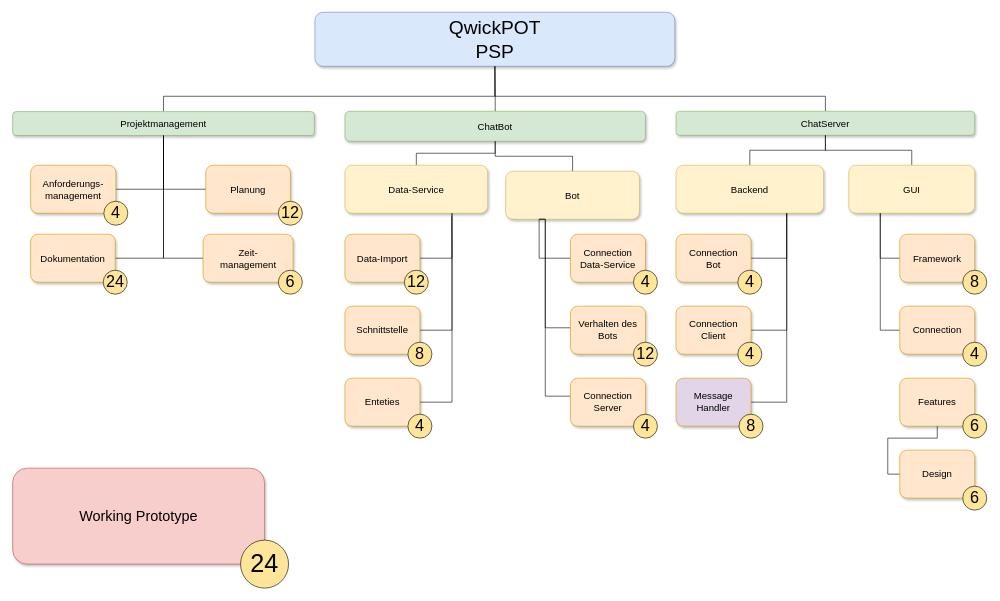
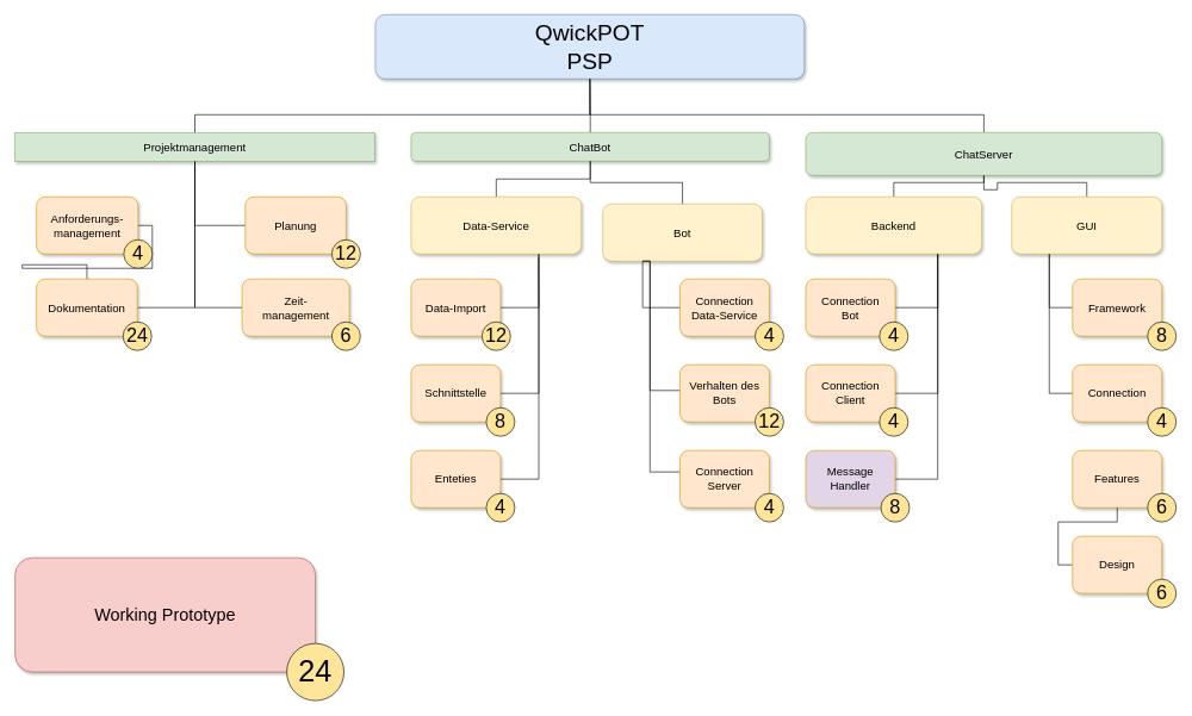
  <mxCell id="0" style=";html=1;" />
  <mxCell id="1" style=";html=1;" parent="0" />
  <mxCell id="2" value="&lt;font style=&quot;font-size: 32px&quot;&gt;QwickPOT&lt;br&gt;PSP&lt;/font&gt;&lt;br&gt;" style="whiteSpace=wrap;html=1;rounded=1;shadow=1;strokeWidth=1;fontSize=16;align=center;fillColor=#dae8fc;strokeColor=#6c8ebf;" parent="1" vertex="1"><mxGeometry x="524" y="20" width="600" height="90" as="geometry" /></mxCell>
  <mxCell id="3" style="edgeStyle=orthogonalEdgeStyle;rounded=0;orthogonalLoop=1;jettySize=auto;html=1;entryX=0.5;entryY=1;entryDx=0;entryDy=0;endArrow=none;endFill=0;" edge="1" parent="1" source="4" target="2"><mxGeometry relative="1" as="geometry"><Array as="points"><mxPoint x="1375" y="160" /><mxPoint x="824" y="160" /></Array></mxGeometry></mxCell>
- <mxCell id="4" value="ChatServer" style="whiteSpace=wrap;html=1;rounded=1;shadow=1;strokeWidth=1;fontSize=16;align=center;fillColor=#d5e8d4;strokeColor=#82b366;" parent="1" vertex="1"><mxGeometry x="1126" y="185" width="498" height="40" as="geometry" /></mxCell>
+ <mxCell id="4" value="ChatServer" style="whiteSpace=wrap;html=1;rounded=1;shadow=1;strokeWidth=1;fontSize=16;align=center;fillColor=#d5e8d4;strokeColor=#82b366;" parent="1" vertex="1"><mxGeometry x="1126" y="185" width="498" height="60" as="geometry" /></mxCell>
  <mxCell id="5" style="edgeStyle=orthogonalEdgeStyle;rounded=0;orthogonalLoop=1;jettySize=auto;html=1;entryX=0.5;entryY=1;entryDx=0;entryDy=0;endArrow=none;endFill=0;" edge="1" parent="1" source="6" target="2"><mxGeometry relative="1" as="geometry" /></mxCell>
- <mxCell id="6" value="ChatBot" style="whiteSpace=wrap;html=1;rounded=1;shadow=1;strokeWidth=1;fontSize=16;align=center;fillColor=#d5e8d4;strokeColor=#82b366;" parent="1" vertex="1"><mxGeometry x="574" y="185" width="501" height="50" as="geometry" /></mxCell>
+ <mxCell id="6" value="ChatBot" style="whiteSpace=wrap;html=1;rounded=1;shadow=1;strokeWidth=1;fontSize=16;align=center;fillColor=#d5e8d4;strokeColor=#82b366;" parent="1" vertex="1"><mxGeometry x="574" y="185" width="501" height="40" as="geometry" /></mxCell>
  <mxCell id="7" style="edgeStyle=orthogonalEdgeStyle;rounded=0;orthogonalLoop=1;jettySize=auto;html=1;endArrow=none;endFill=0;" edge="1" parent="1" source="8" target="2"><mxGeometry relative="1" as="geometry"><Array as="points"><mxPoint x="272" y="160" /><mxPoint x="824" y="160" /></Array></mxGeometry></mxCell>
- <mxCell id="8" value="Projektmanagement" style="whiteSpace=wrap;html=1;rounded=1;shadow=1;strokeWidth=1;fontSize=16;align=center;fillColor=#d5e8d4;strokeColor=#82b366;" parent="1" vertex="1"><mxGeometry x="20" y="185.5" width="503" height="40" as="geometry" /></mxCell>
+ <mxCell id="8" value="Projektmanagement" style="whiteSpace=wrap;html=1;shadow=1;strokeWidth=1;fontSize=16;align=center;fillColor=#d5e8d4;strokeColor=#82b366;rounded=0;" parent="1" vertex="1"><mxGeometry x="20" y="185.5" width="503" height="40" as="geometry" /></mxCell>
  <mxCell id="9" style="edgeStyle=orthogonalEdgeStyle;rounded=0;orthogonalLoop=1;jettySize=auto;html=1;exitX=0.5;exitY=0;exitDx=0;exitDy=0;endArrow=none;endFill=0;" edge="1" parent="1" source="10" target="4"><mxGeometry relative="1" as="geometry" /></mxCell>
  <mxCell id="10" value="Backend&lt;br&gt;" style="whiteSpace=wrap;html=1;rounded=1;shadow=1;strokeWidth=1;fontSize=16;align=center;fillColor=#fff2cc;strokeColor=#d6b656;" parent="1" vertex="1"><mxGeometry x="1126" y="275" width="246" height="80" as="geometry" /></mxCell>
  <mxCell id="11" style="edgeStyle=orthogonalEdgeStyle;rounded=0;orthogonalLoop=1;jettySize=auto;html=1;entryX=0.5;entryY=1;entryDx=0;entryDy=0;endArrow=none;endFill=0;" edge="1" parent="1" source="12" target="4"><mxGeometry relative="1" as="geometry" /></mxCell>
  <mxCell id="12" value="GUI" style="whiteSpace=wrap;html=1;rounded=1;shadow=1;strokeWidth=1;fontSize=16;align=center;fillColor=#fff2cc;strokeColor=#d6b656;" parent="1" vertex="1"><mxGeometry x="1414" y="275" width="210" height="80" as="geometry" /></mxCell>
  <mxCell id="13" style="edgeStyle=orthogonalEdgeStyle;rounded=0;orthogonalLoop=1;jettySize=auto;html=1;endArrow=none;endFill=0;" edge="1" parent="1" source="14" target="6"><mxGeometry relative="1" as="geometry" /></mxCell>
  <mxCell id="14" value="Data-Service" style="whiteSpace=wrap;html=1;rounded=1;shadow=1;strokeWidth=1;fontSize=16;align=center;fillColor=#fff2cc;strokeColor=#d6b656;" parent="1" vertex="1"><mxGeometry x="574" y="275" width="238" height="80" as="geometry" /></mxCell>
  <mxCell id="15" style="edgeStyle=orthogonalEdgeStyle;rounded=0;orthogonalLoop=1;jettySize=auto;html=1;endArrow=none;endFill=0;" edge="1" parent="1" source="16" target="6"><mxGeometry relative="1" as="geometry" /></mxCell>
  <mxCell id="16" value="&lt;span&gt;Bot&lt;/span&gt;" style="whiteSpace=wrap;html=1;rounded=1;shadow=1;strokeWidth=1;fontSize=16;align=center;fillColor=#fff2cc;strokeColor=#d6b656;" parent="1" vertex="1"><mxGeometry x="842" y="285" width="223" height="80" as="geometry" /></mxCell>
- <mxCell id="17" style="edgeStyle=orthogonalEdgeStyle;rounded=0;orthogonalLoop=1;jettySize=auto;html=1;exitX=1;exitY=0.5;exitDx=0;exitDy=0;entryX=0.5;entryY=1;entryDx=0;entryDy=0;endArrow=none;endFill=0;" edge="1" parent="1" source="18" target="8"><mxGeometry relative="1" as="geometry" /></mxCell>
+ <mxCell id="17" style="edgeStyle=orthogonalEdgeStyle;rounded=0;orthogonalLoop=1;jettySize=auto;html=1;exitX=1;exitY=0.5;exitDx=0;exitDy=0;endArrow=none;endFill=0;" edge="1" parent="1" source="18" target="77"><mxGeometry relative="1" as="geometry" /></mxCell>
  <mxCell id="18" value="Anforderungs-&lt;br&gt;management" style="whiteSpace=wrap;html=1;rounded=1;shadow=1;strokeWidth=1;fontSize=16;align=center;fillColor=#ffe6cc;strokeColor=#d79b00;" parent="1" vertex="1"><mxGeometry x="50" y="275" width="142" height="80" as="geometry" /></mxCell>
  <mxCell id="19" style="edgeStyle=orthogonalEdgeStyle;rounded=0;orthogonalLoop=1;jettySize=auto;html=1;exitX=0;exitY=0.5;exitDx=0;exitDy=0;entryX=0.25;entryY=1;entryDx=0;entryDy=0;endArrow=none;endFill=0;" edge="1" parent="1" source="20" target="12"><mxGeometry relative="1" as="geometry" /></mxCell>
  <mxCell id="20" value="Connection" style="whiteSpace=wrap;html=1;rounded=1;shadow=1;strokeWidth=1;fontSize=16;align=center;fillColor=#ffe6cc;strokeColor=#d79b00;" parent="1" vertex="1"><mxGeometry x="1499" y="510" width="125" height="80" as="geometry" /></mxCell>
  <mxCell id="21" style="edgeStyle=orthogonalEdgeStyle;rounded=0;orthogonalLoop=1;jettySize=auto;html=1;entryX=0.75;entryY=1;entryDx=0;entryDy=0;endArrow=none;endFill=0;" edge="1" parent="1" source="22" target="14"><mxGeometry relative="1" as="geometry"><Array as="points"><mxPoint x="752" y="670" /></Array></mxGeometry></mxCell>
  <mxCell id="22" value="Enteties&lt;br&gt;" style="whiteSpace=wrap;html=1;rounded=1;shadow=1;strokeWidth=1;fontSize=16;align=center;fillColor=#ffe6cc;strokeColor=#d79b00;" parent="1" vertex="1"><mxGeometry x="574" y="630" width="125" height="80" as="geometry" /></mxCell>
  <mxCell id="23" style="edgeStyle=orthogonalEdgeStyle;html=1;startSize=6;endFill=0;endSize=6;strokeWidth=1;fontSize=16;rounded=0;endArrow=none;entryX=1;entryY=0.5;" parent="1" edge="1"><mxGeometry relative="1" as="geometry"><Array as="points"><mxPoint x="1427" y="315" /></Array><mxPoint x="1414.333" y="315.333" as="targetPoint" /></mxGeometry></mxCell>
  <mxCell id="24" style="edgeStyle=orthogonalEdgeStyle;html=1;startSize=6;endFill=0;endSize=6;strokeWidth=1;fontSize=16;rounded=0;endArrow=none;entryX=1;entryY=0.5;" parent="1" edge="1"><mxGeometry relative="1" as="geometry"><Array as="points"><mxPoint x="1427" y="425" /></Array><mxPoint x="1414.333" y="424.667" as="targetPoint" /></mxGeometry></mxCell>
  <mxCell id="25" style="edgeStyle=orthogonalEdgeStyle;html=1;startSize=6;endFill=0;endSize=6;strokeWidth=1;fontSize=16;rounded=0;endArrow=none;entryX=1;entryY=0.5;" parent="1" edge="1"><mxGeometry relative="1" as="geometry"><mxPoint x="1414.333" y="535.333" as="targetPoint" /><Array as="points"><mxPoint x="1427" y="370" /><mxPoint x="1427" y="535" /></Array></mxGeometry></mxCell>
  <mxCell id="26" style="edgeStyle=orthogonalEdgeStyle;html=1;startSize=6;endFill=0;endSize=6;strokeWidth=1;fontSize=16;rounded=0;endArrow=none;entryX=1;entryY=0.5;" parent="1" edge="1"><mxGeometry relative="1" as="geometry"><Array as="points"><mxPoint x="1427" y="645" /></Array><mxPoint x="1414.333" y="644.667" as="targetPoint" /></mxGeometry></mxCell>
  <mxCell id="27" style="edgeStyle=orthogonalEdgeStyle;html=1;startSize=6;endFill=0;endSize=6;strokeWidth=1;fontSize=16;rounded=0;endArrow=none;entryX=1;entryY=0.5;" parent="1" edge="1"><mxGeometry relative="1" as="geometry"><Array as="points"><mxPoint x="1427" y="755" /></Array><mxPoint x="1414.333" y="755.333" as="targetPoint" /></mxGeometry></mxCell>
  <mxCell id="28" style="edgeStyle=orthogonalEdgeStyle;html=1;startSize=6;endFill=0;endSize=6;strokeWidth=1;fontSize=16;rounded=0;endArrow=none;entryX=0;entryY=0.5;" parent="1" edge="1"><mxGeometry relative="1" as="geometry"><Array as="points"><mxPoint x="1427" y="315" /></Array><mxPoint x="1439.667" y="315.333" as="targetPoint" /></mxGeometry></mxCell>
  <mxCell id="29" style="edgeStyle=orthogonalEdgeStyle;html=1;startSize=6;endFill=0;endSize=6;strokeWidth=1;fontSize=16;rounded=0;endArrow=none;entryX=0;entryY=0.5;" parent="1" edge="1"><mxGeometry relative="1" as="geometry"><Array as="points"><mxPoint x="1427" y="425" /></Array><mxPoint x="1439.667" y="424.667" as="targetPoint" /></mxGeometry></mxCell>
  <mxCell id="30" style="edgeStyle=orthogonalEdgeStyle;html=1;startSize=6;endFill=0;endSize=6;strokeWidth=1;fontSize=16;rounded=0;endArrow=none;entryX=0;entryY=0.5;" parent="1" edge="1"><mxGeometry relative="1" as="geometry"><Array as="points"><mxPoint x="1427" y="535" /></Array><mxPoint x="1439.667" y="535.333" as="targetPoint" /></mxGeometry></mxCell>
  <mxCell id="31" style="edgeStyle=orthogonalEdgeStyle;html=1;startSize=6;endFill=0;endSize=6;strokeWidth=1;fontSize=16;rounded=0;endArrow=none;entryX=0;entryY=0.5;" parent="1" edge="1"><mxGeometry relative="1" as="geometry"><Array as="points"><mxPoint x="1427" y="645" /></Array><mxPoint x="1439.667" y="644.667" as="targetPoint" /></mxGeometry></mxCell>
  <mxCell id="32" style="edgeStyle=orthogonalEdgeStyle;html=1;startSize=6;endFill=0;endSize=6;strokeWidth=1;fontSize=16;rounded=0;endArrow=none;entryX=0;entryY=0.5;" parent="1" edge="1"><mxGeometry relative="1" as="geometry"><Array as="points"><mxPoint x="1427" y="755" /></Array><mxPoint x="1439.667" y="755.333" as="targetPoint" /></mxGeometry></mxCell>
  <mxCell id="33" style="edgeStyle=orthogonalEdgeStyle;rounded=0;orthogonalLoop=1;jettySize=auto;html=1;exitX=0;exitY=0.5;exitDx=0;exitDy=0;entryX=0.5;entryY=1;entryDx=0;entryDy=0;endArrow=none;endFill=0;" edge="1" parent="1" source="34" target="8"><mxGeometry relative="1" as="geometry" /></mxCell>
  <mxCell id="34" value="Planung" style="whiteSpace=wrap;html=1;rounded=1;shadow=1;strokeWidth=1;fontSize=16;align=center;fillColor=#ffe6cc;strokeColor=#d79b00;" vertex="1" parent="1"><mxGeometry x="342" y="275" width="141" height="80" as="geometry" /></mxCell>
  <mxCell id="35" style="edgeStyle=orthogonalEdgeStyle;rounded=0;orthogonalLoop=1;jettySize=auto;html=1;exitX=0;exitY=0.5;exitDx=0;exitDy=0;entryX=0.5;entryY=1;entryDx=0;entryDy=0;endArrow=none;endFill=0;" edge="1" parent="1" source="36" target="8"><mxGeometry relative="1" as="geometry" /></mxCell>
  <mxCell id="36" value="Zeit-&lt;br&gt;management" style="whiteSpace=wrap;html=1;rounded=1;shadow=1;strokeWidth=1;fontSize=16;align=center;fillColor=#ffe6cc;strokeColor=#d79b00;" vertex="1" parent="1"><mxGeometry x="337.5" y="390" width="150" height="80" as="geometry" /></mxCell>
  <mxCell id="37" style="edgeStyle=orthogonalEdgeStyle;rounded=0;orthogonalLoop=1;jettySize=auto;html=1;endArrow=none;endFill=0;" edge="1" parent="1" source="38"><mxGeometry relative="1" as="geometry"><mxPoint x="752" y="360" as="targetPoint" /></mxGeometry></mxCell>
  <mxCell id="38" value="Data-Import&lt;br&gt;" style="whiteSpace=wrap;html=1;rounded=1;shadow=1;strokeWidth=1;fontSize=16;align=center;fillColor=#ffe6cc;strokeColor=#d79b00;" vertex="1" parent="1"><mxGeometry x="574" y="390" width="125" height="80" as="geometry" /></mxCell>
  <mxCell id="39" style="edgeStyle=orthogonalEdgeStyle;rounded=0;orthogonalLoop=1;jettySize=auto;html=1;entryX=0.75;entryY=1;entryDx=0;entryDy=0;endArrow=none;endFill=0;" edge="1" parent="1" source="40" target="14"><mxGeometry relative="1" as="geometry"><Array as="points"><mxPoint x="752" y="550" /></Array></mxGeometry></mxCell>
  <mxCell id="40" value="Schnittstelle" style="whiteSpace=wrap;html=1;rounded=1;shadow=1;strokeWidth=1;fontSize=16;align=center;fillColor=#ffe6cc;strokeColor=#d79b00;" vertex="1" parent="1"><mxGeometry x="574" y="510" width="125" height="80" as="geometry" /></mxCell>
  <mxCell id="41" style="edgeStyle=orthogonalEdgeStyle;rounded=0;orthogonalLoop=1;jettySize=auto;html=1;exitX=0;exitY=0.5;exitDx=0;exitDy=0;entryX=0.25;entryY=1;entryDx=0;entryDy=0;endArrow=none;endFill=0;" edge="1" parent="1" source="42" target="16"><mxGeometry relative="1" as="geometry" /></mxCell>
  <mxCell id="42" value="Connection&lt;br&gt;Data-Service&lt;br&gt;" style="whiteSpace=wrap;html=1;rounded=1;shadow=1;strokeWidth=1;fontSize=16;align=center;fillColor=#ffe6cc;strokeColor=#d79b00;" vertex="1" parent="1"><mxGeometry x="950" y="390" width="125" height="80" as="geometry" /></mxCell>
  <mxCell id="43" style="edgeStyle=orthogonalEdgeStyle;rounded=0;orthogonalLoop=1;jettySize=auto;html=1;entryX=0.25;entryY=1;entryDx=0;entryDy=0;endArrow=none;endFill=0;" edge="1" parent="1" source="44" target="16"><mxGeometry relative="1" as="geometry"><Array as="points"><mxPoint x="908" y="546" /></Array></mxGeometry></mxCell>
  <mxCell id="44" value="Verhalten des Bots" style="whiteSpace=wrap;html=1;rounded=1;shadow=1;strokeWidth=1;fontSize=16;align=center;fillColor=#ffe6cc;strokeColor=#d79b00;" vertex="1" parent="1"><mxGeometry x="950" y="510" width="125" height="80" as="geometry" /></mxCell>
  <mxCell id="45" style="edgeStyle=orthogonalEdgeStyle;rounded=0;orthogonalLoop=1;jettySize=auto;html=1;entryX=0.25;entryY=1;entryDx=0;entryDy=0;endArrow=none;endFill=0;" edge="1" parent="1" source="46" target="16"><mxGeometry relative="1" as="geometry"><Array as="points"><mxPoint x="908" y="660" /></Array></mxGeometry></mxCell>
  <mxCell id="46" value="Connection Server" style="whiteSpace=wrap;html=1;rounded=1;shadow=1;strokeWidth=1;fontSize=16;align=center;fillColor=#ffe6cc;strokeColor=#d79b00;" vertex="1" parent="1"><mxGeometry x="950" y="630" width="125" height="80" as="geometry" /></mxCell>
  <mxCell id="47" style="edgeStyle=orthogonalEdgeStyle;rounded=0;orthogonalLoop=1;jettySize=auto;html=1;exitX=1;exitY=0.5;exitDx=0;exitDy=0;entryX=0.75;entryY=1;entryDx=0;entryDy=0;endArrow=none;endFill=0;" edge="1" parent="1" source="48" target="10"><mxGeometry relative="1" as="geometry" /></mxCell>
  <mxCell id="48" value="Connection&lt;br&gt;Bot&lt;br&gt;" style="whiteSpace=wrap;html=1;rounded=1;shadow=1;strokeWidth=1;fontSize=16;align=center;fillColor=#ffe6cc;strokeColor=#d79b00;" vertex="1" parent="1"><mxGeometry x="1126" y="390" width="125" height="80" as="geometry" /></mxCell>
  <mxCell id="49" style="edgeStyle=orthogonalEdgeStyle;rounded=0;orthogonalLoop=1;jettySize=auto;html=1;entryX=0.75;entryY=1;entryDx=0;entryDy=0;endArrow=none;endFill=0;" edge="1" parent="1" source="50" target="10"><mxGeometry relative="1" as="geometry"><Array as="points"><mxPoint x="1310" y="550" /></Array></mxGeometry></mxCell>
  <mxCell id="50" value="Connection&lt;br&gt;Client&lt;br&gt;" style="whiteSpace=wrap;html=1;rounded=1;shadow=1;strokeWidth=1;fontSize=16;align=center;fillColor=#ffe6cc;strokeColor=#d79b00;" vertex="1" parent="1"><mxGeometry x="1126" y="510" width="125" height="80" as="geometry" /></mxCell>
  <mxCell id="51" style="edgeStyle=orthogonalEdgeStyle;rounded=0;orthogonalLoop=1;jettySize=auto;html=1;exitX=0;exitY=0.5;exitDx=0;exitDy=0;entryX=0.25;entryY=1;entryDx=0;entryDy=0;endArrow=none;endFill=0;" edge="1" parent="1" source="52" target="12"><mxGeometry relative="1" as="geometry" /></mxCell>
  <mxCell id="52" value="Framework" style="whiteSpace=wrap;html=1;rounded=1;shadow=1;strokeWidth=1;fontSize=16;align=center;fillColor=#ffe6cc;strokeColor=#d79b00;" vertex="1" parent="1"><mxGeometry x="1499" y="390" width="125" height="80" as="geometry" /></mxCell>
  <mxCell id="53" value="Features" style="whiteSpace=wrap;html=1;rounded=1;shadow=1;strokeWidth=1;fontSize=16;align=center;fillColor=#ffe6cc;strokeColor=#d79b00;" vertex="1" parent="1"><mxGeometry x="1499" y="630" width="125" height="80" as="geometry" /></mxCell>
  <mxCell id="54" value="&lt;font style=&quot;font-size: 27px&quot;&gt;4&lt;/font&gt;" style="ellipse;whiteSpace=wrap;html=1;aspect=fixed;fillColor=#FFE599;" vertex="1" parent="1"><mxGeometry x="172" y="335" width="40" height="40" as="geometry" /></mxCell>
  <mxCell id="55" value="&lt;font style=&quot;font-size: 27px&quot;&gt;6&lt;/font&gt;" style="ellipse;whiteSpace=wrap;html=1;aspect=fixed;fillColor=#FFE599;" vertex="1" parent="1"><mxGeometry x="463" y="450" width="40" height="40" as="geometry" /></mxCell>
  <mxCell id="56" value="&lt;font style=&quot;font-size: 27px&quot;&gt;12&lt;/font&gt;" style="ellipse;whiteSpace=wrap;html=1;aspect=fixed;fillColor=#FFE599;" vertex="1" parent="1"><mxGeometry x="463" y="335" width="40" height="40" as="geometry" /></mxCell>
  <mxCell id="57" value="&lt;font style=&quot;font-size: 27px&quot;&gt;12&lt;/font&gt;" style="ellipse;whiteSpace=wrap;html=1;aspect=fixed;fillColor=#FFE599;" vertex="1" parent="1"><mxGeometry x="673" y="450" width="40" height="40" as="geometry" /></mxCell>
  <mxCell id="58" value="&lt;font style=&quot;font-size: 27px&quot;&gt;8&lt;/font&gt;" style="ellipse;whiteSpace=wrap;html=1;aspect=fixed;fillColor=#FFE599;" vertex="1" parent="1"><mxGeometry x="679" y="570" width="40" height="40" as="geometry" /></mxCell>
  <mxCell id="59" value="&lt;font style=&quot;font-size: 27px&quot;&gt;4&lt;/font&gt;" style="ellipse;whiteSpace=wrap;html=1;aspect=fixed;fillColor=#FFE599;" vertex="1" parent="1"><mxGeometry x="679" y="690" width="40" height="40" as="geometry" /></mxCell>
  <mxCell id="60" value="&lt;font style=&quot;font-size: 27px&quot;&gt;4&lt;/font&gt;" style="ellipse;whiteSpace=wrap;html=1;aspect=fixed;fillColor=#FFE599;" vertex="1" parent="1"><mxGeometry x="1055" y="690" width="40" height="40" as="geometry" /></mxCell>
  <mxCell id="61" value="&lt;font style=&quot;font-size: 27px&quot;&gt;12&lt;/font&gt;" style="ellipse;whiteSpace=wrap;html=1;aspect=fixed;fillColor=#FFE599;" vertex="1" parent="1"><mxGeometry x="1055" y="570" width="40" height="40" as="geometry" /></mxCell>
  <mxCell id="62" value="&lt;font style=&quot;font-size: 27px&quot;&gt;4&lt;/font&gt;" style="ellipse;whiteSpace=wrap;html=1;aspect=fixed;fillColor=#FFE599;" vertex="1" parent="1"><mxGeometry x="1055" y="450" width="40" height="40" as="geometry" /></mxCell>
  <mxCell id="63" value="&lt;font style=&quot;font-size: 27px&quot;&gt;4&lt;/font&gt;" style="ellipse;whiteSpace=wrap;html=1;aspect=fixed;fillColor=#FFE599;" vertex="1" parent="1"><mxGeometry x="1229" y="450" width="40" height="40" as="geometry" /></mxCell>
  <mxCell id="64" value="&lt;font style=&quot;font-size: 27px&quot;&gt;4&lt;/font&gt;" style="ellipse;whiteSpace=wrap;html=1;aspect=fixed;fillColor=#FFE599;" vertex="1" parent="1"><mxGeometry x="1229" y="570" width="40" height="40" as="geometry" /></mxCell>
  <mxCell id="65" value="&lt;font style=&quot;font-size: 27px&quot;&gt;8&lt;/font&gt;" style="ellipse;whiteSpace=wrap;html=1;aspect=fixed;fillColor=#FFE599;" vertex="1" parent="1"><mxGeometry x="1604" y="450" width="40" height="40" as="geometry" /></mxCell>
  <mxCell id="66" value="&lt;font style=&quot;font-size: 27px&quot;&gt;4&lt;/font&gt;" style="ellipse;whiteSpace=wrap;html=1;aspect=fixed;fillColor=#FFE599;" vertex="1" parent="1"><mxGeometry x="1604" y="570" width="40" height="40" as="geometry" /></mxCell>
  <mxCell id="67" value="&lt;font style=&quot;font-size: 27px&quot;&gt;6&lt;/font&gt;" style="ellipse;whiteSpace=wrap;html=1;aspect=fixed;fillColor=#FFE599;" vertex="1" parent="1"><mxGeometry x="1604" y="690" width="40" height="40" as="geometry" /></mxCell>
  <mxCell id="68" value="&lt;font style=&quot;font-size: 24px&quot;&gt;Working Prototype&lt;/font&gt;&lt;br&gt;" style="whiteSpace=wrap;html=1;rounded=1;shadow=1;strokeWidth=1;fontSize=16;align=center;fillColor=#f8cecc;strokeColor=#b85450;" vertex="1" parent="1"><mxGeometry x="20" y="780" width="420" height="160" as="geometry" /></mxCell>
  <mxCell id="69" value="&lt;font style=&quot;font-size: 42px&quot;&gt;24&lt;/font&gt;" style="ellipse;whiteSpace=wrap;html=1;aspect=fixed;fillColor=#FFE599;" vertex="1" parent="1"><mxGeometry x="400" y="900" width="80" height="80" as="geometry" /></mxCell>
  <mxCell id="70" style="edgeStyle=orthogonalEdgeStyle;rounded=0;orthogonalLoop=1;jettySize=auto;html=1;exitX=0;exitY=0.5;exitDx=0;exitDy=0;endArrow=none;endFill=0;" edge="1" parent="1" source="71" target="53"><mxGeometry relative="1" as="geometry" /></mxCell>
  <mxCell id="71" value="Design" style="whiteSpace=wrap;html=1;rounded=1;shadow=1;strokeWidth=1;fontSize=16;align=center;fillColor=#ffe6cc;strokeColor=#d79b00;" vertex="1" parent="1"><mxGeometry x="1499" y="750" width="125" height="80" as="geometry" /></mxCell>
  <mxCell id="72" value="&lt;font style=&quot;font-size: 27px&quot;&gt;6&lt;/font&gt;" style="ellipse;whiteSpace=wrap;html=1;aspect=fixed;fillColor=#FFE599;" vertex="1" parent="1"><mxGeometry x="1604" y="810" width="40" height="40" as="geometry" /></mxCell>
  <mxCell id="73" style="edgeStyle=orthogonalEdgeStyle;rounded=0;orthogonalLoop=1;jettySize=auto;html=1;exitX=1;exitY=0.5;exitDx=0;exitDy=0;entryX=0.75;entryY=1;entryDx=0;entryDy=0;endArrow=none;endFill=0;" edge="1" parent="1" source="74" target="10"><mxGeometry relative="1" as="geometry" /></mxCell>
  <mxCell id="74" value="Message Handler&lt;br&gt;" style="whiteSpace=wrap;html=1;rounded=1;shadow=1;strokeWidth=1;fontSize=16;align=center;fillColor=#e1d5e7;strokeColor=#d79b00;" vertex="1" parent="1"><mxGeometry x="1126" y="630" width="125" height="80" as="geometry" /></mxCell>
  <mxCell id="75" value="&lt;font style=&quot;font-size: 27px&quot;&gt;8&lt;/font&gt;" style="ellipse;whiteSpace=wrap;html=1;aspect=fixed;fillColor=#FFE599;" vertex="1" parent="1"><mxGeometry x="1231" y="690" width="40" height="40" as="geometry" /></mxCell>
  <mxCell id="76" style="edgeStyle=orthogonalEdgeStyle;rounded=0;orthogonalLoop=1;jettySize=auto;html=1;exitX=1;exitY=0.5;exitDx=0;exitDy=0;entryX=0.5;entryY=1;entryDx=0;entryDy=0;endArrow=none;endFill=0;" edge="1" parent="1" source="77" target="8"><mxGeometry relative="1" as="geometry" /></mxCell>
  <mxCell id="77" value="Dokumentation" style="whiteSpace=wrap;html=1;rounded=1;shadow=1;strokeWidth=1;fontSize=16;align=center;fillColor=#ffe6cc;strokeColor=#d79b00;" vertex="1" parent="1"><mxGeometry x="50" y="390" width="141" height="80" as="geometry" /></mxCell>
  <mxCell id="78" value="&lt;font style=&quot;font-size: 27px&quot;&gt;24&lt;/font&gt;" style="ellipse;whiteSpace=wrap;html=1;aspect=fixed;fillColor=#FFE599;" vertex="1" parent="1"><mxGeometry x="171" y="450" width="40" height="40" as="geometry" /></mxCell>
